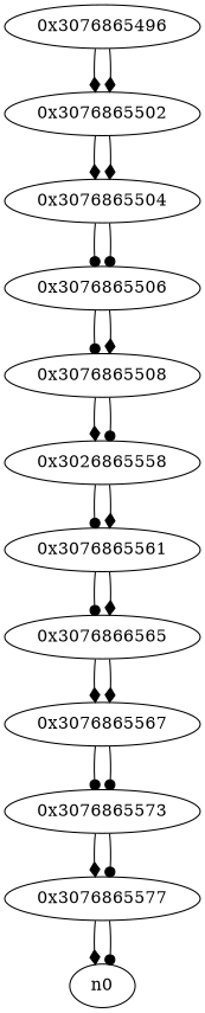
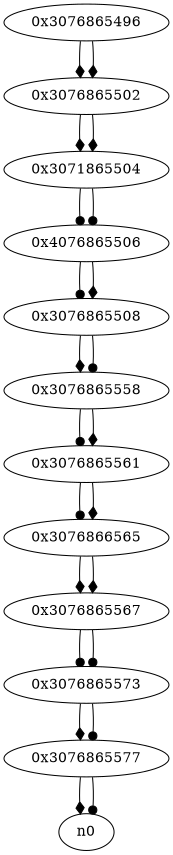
  digraph {
    edge [arrowhead=diamond]
    n1 [label="0x3076865496"]
    n2 [label="0x3076865502"]
-   n3 [label="0x3076865504"]
-   n4 [label="0x3076865506"]
+   n3 [label="0x3071865504"]
+   n4 [label="0x4076865506"]
    n5 [label="0x3076865508"]
-   n6 [label="0x3026865558"]
+   n6 [label="0x3076865558"]
    n7 [label="0x3076865561"]
    n8 [label="0x3076866565"]
    n9 [label="0x3076865567"]
    n10 [label="0x3076865573"]
    n11 [label="0x3076865577"]
    n0
    n1 -> n2
    n1 -> n2
    n2 -> n3
    n2 -> n3
    n3 -> n4 [arrowhead=dot]
    n3 -> n4 [arrowhead=dot]
    n4 -> n5 [arrowhead=dot]
    n4 -> n5
    n5 -> n6
    n5 -> n6 [arrowhead=dot]
    n6 -> n7 [arrowhead=dot]
    n6 -> n7
    n7 -> n8 [arrowhead=dot]
    n7 -> n8
    n8 -> n9
    n8 -> n9
    n9 -> n10 [arrowhead=dot]
    n9 -> n10 [arrowhead=dot]
    n10 -> n11
    n10 -> n11 [arrowhead=dot]
    n11 -> n0
    n11 -> n0 [arrowhead=dot]
  }
